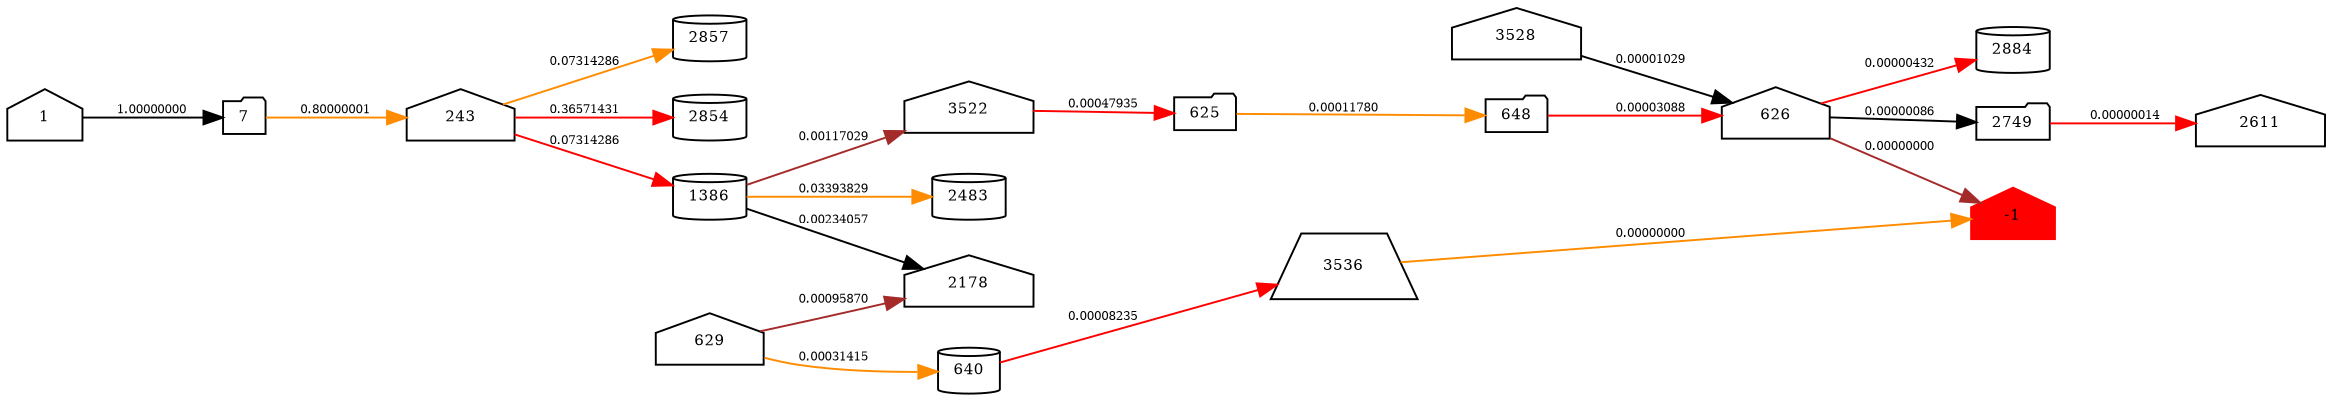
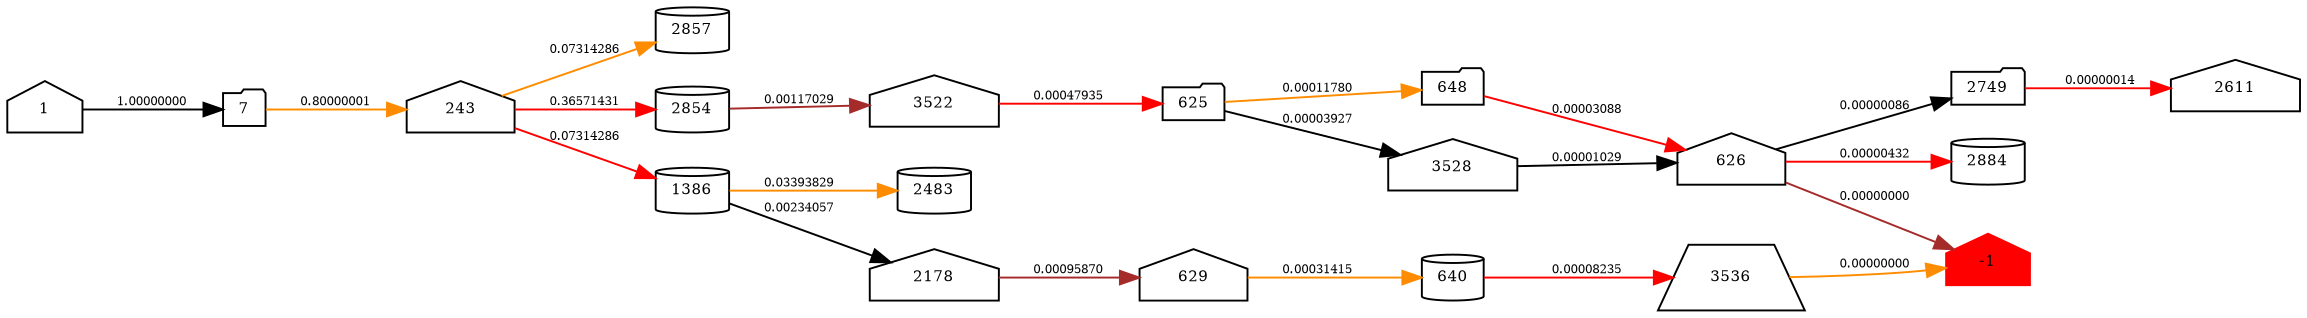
  digraph {
    rankdir=LR
    node [fontsize=8 shape=house]
    edge [color=red fontsize=6]
    1 [height=0.2 width=0.2]
    7 [height=0.2 shape=folder width=0.2]
    243 [height=0.2 width=0.2]
    n4 [height=0.2 label=2857 shape=cylinder width=0.2]
    2854 [height=0.2 shape=cylinder width=0.2]
    2749 [height=0.2 shape=folder width=0.2]
    2611 [height=0.2 width=0.2]
    648 [height=0.2 shape=folder width=0.2]
    626 [height=0.2 width=0.2]
    2884 [height=0.2 shape=cylinder width=0.2]
    -1 [color=red height=0.1 style=filled width=0.1]
    3522 [height=0.2 width=0.2]
    625 [height=0.2 shape=folder width=0.2]
    3528 [height=0.2 width=0.2]
    1386 [height=0.2 shape=cylinder width=0.2]
    640 [height=0.2 shape=cylinder width=0.2]
    3536 [height=0.2 shape=trapezium width=0.2]
    2483 [height=0.2 shape=cylinder width=0.2]
    2178 [height=0.2 width=0.2]
    629 [height=0.2 width=0.2]
    1 -> 7 [color=black label=1.00000000]
    7 -> 243 [color=darkorange label=0.80000001]
    243 -> n4 [color=darkorange label=0.07314286]
    243 -> 2854 [label=0.36571431]
    243 -> 1386 [label=0.07314286]
    2749 -> 2611 [label=0.00000014]
    648 -> 626 [label=0.00003088]
    626 -> 2749 [color=black label=0.00000086]
    626 -> 2884 [label=0.00000432]
    626 -> -1 [color=brown label=0.00000000]
    3522 -> 625 [label=0.00047935]
    625 -> 648 [color=darkorange label=0.00011780]
+   625 -> 3528 [color=black label=0.00003927]
    3528 -> 626 [color=black label=0.00001029]
-   1386 -> 3522 [color=brown label=0.00117029]
+   2854 -> 3522 [color=brown label=0.00117029]
    1386 -> 2483 [color=darkorange label=0.03393829]
    1386 -> 2178 [color=black label=0.00234057]
    640 -> 3536 [label=0.00008235]
    3536 -> -1 [color=darkorange label=0.00000000]
-   629 -> 2178 [color=brown label=0.00095870]
+   2178 -> 629 [color=brown label=0.00095870]
    629 -> 640 [color=darkorange label=0.00031415]
  }
